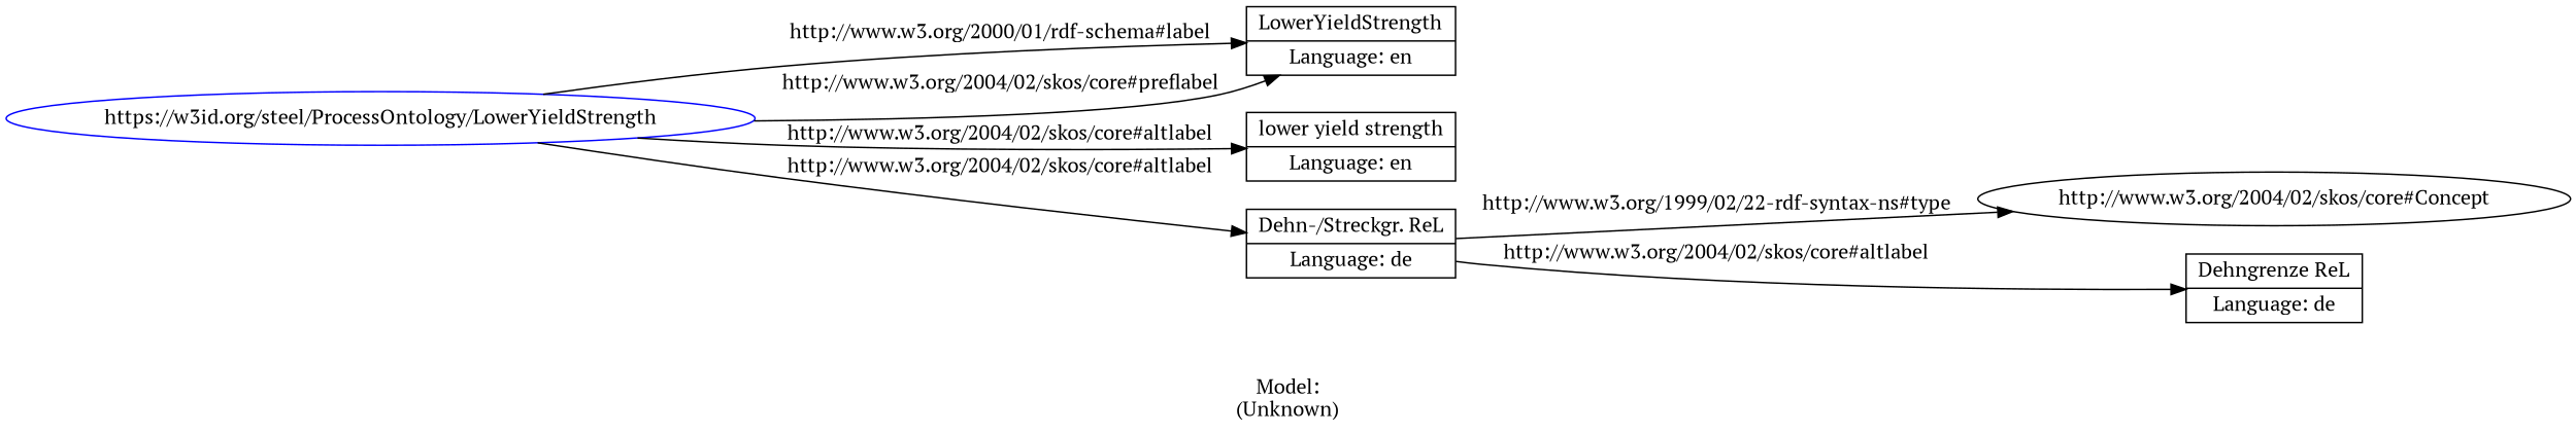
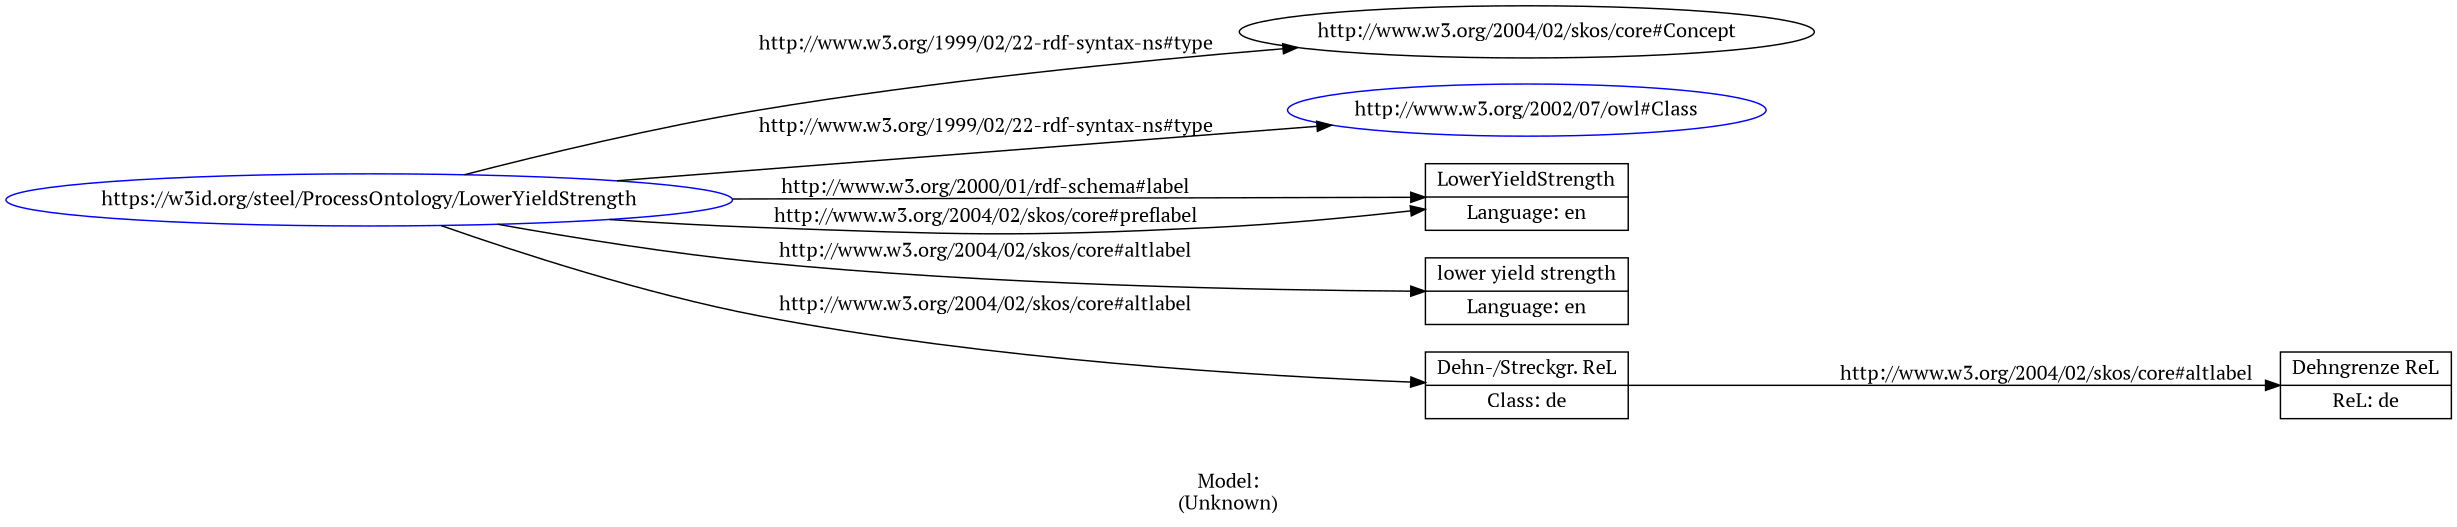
  digraph {
    fontname="PT Serif"
    label="\n\nModel:\n(Unknown)"
    rankdir=LR
    node [fontname="PT Serif" shape=record]
    edge [fontname="PT Serif"]
    n1 [color=blue label="https://w3id.org/steel/ProcessOntology/LowerYieldStrength" shape=ellipse]
    n2 [color=black label="http://www.w3.org/2004/02/skos/core#Concept" shape=ellipse]
+   n3 [color=blue label="http://www.w3.org/2002/07/owl#Class" shape=ellipse]
    n4 [label="LowerYieldStrength|Language: en"]
    n5 [label="lower yield strength|Language: en"]
-   n6 [label="Dehn-/Streckgr. ReL|Language: de"]
-   n7 [label="Dehngrenze ReL|Language: de"]
-   n6 -> n2 [label="http://www.w3.org/1999/02/22-rdf-syntax-ns#type"]
+   n6 [label="Dehn-/Streckgr. ReL|Class: de"]
+   n7 [label="Dehngrenze ReL|ReL: de"]
+   n1 -> n2 [label="http://www.w3.org/1999/02/22-rdf-syntax-ns#type"]
+   n1 -> n3 [label="http://www.w3.org/1999/02/22-rdf-syntax-ns#type"]
    n1 -> n4 [label="http://www.w3.org/2000/01/rdf-schema#label"]
    n1 -> n4 [label="http://www.w3.org/2004/02/skos/core#preflabel"]
    n1 -> n5 [label="http://www.w3.org/2004/02/skos/core#altlabel"]
    n1 -> n6 [label="http://www.w3.org/2004/02/skos/core#altlabel"]
    n6 -> n7 [label="http://www.w3.org/2004/02/skos/core#altlabel"]
  }
